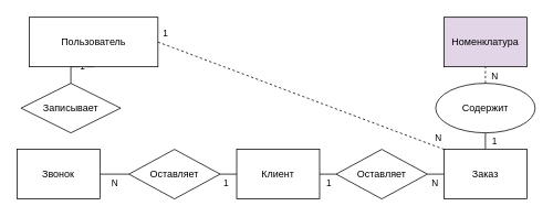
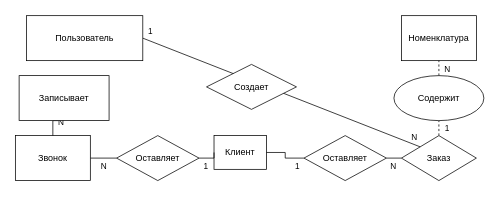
  <mxCell id="0" />
  <mxCell id="1" parent="0" />
- <mxCell id="2" value="Клиент" style="rounded=0;whiteSpace=wrap;html=1;" vertex="1" parent="1"><mxGeometry x="285" y="180" width="100" height="60" as="geometry" /></mxCell>
+ <mxCell id="2" value="Клиент" style="rounded=0;whiteSpace=wrap;html=1;" vertex="1" parent="1"><mxGeometry x="285" y="180" width="70" height="45" as="geometry" /></mxCell>
  <mxCell id="3" style="edgeStyle=orthogonalEdgeStyle;rounded=0;orthogonalLoop=1;jettySize=auto;html=1;exitX=1;exitY=0.5;exitDx=0;exitDy=0;entryX=0;entryY=0.5;entryDx=0;entryDy=0;endArrow=none;startFill=0;" edge="1" parent="1" source="5" target="24"><mxGeometry relative="1" as="geometry" /></mxCell>
  <mxCell id="4" value="N" style="edgeLabel;html=1;align=center;verticalAlign=middle;resizable=0;points=[];" vertex="1" connectable="0" parent="3"><mxGeometry x="-0.033" y="2" relative="1" as="geometry"><mxPoint y="12" as="offset" /></mxGeometry></mxCell>
  <mxCell id="5" value="Звонок" style="rounded=0;whiteSpace=wrap;html=1;" vertex="1" parent="1"><mxGeometry x="20" y="180" width="100" height="60" as="geometry" /></mxCell>
  <mxCell id="6" style="edgeStyle=orthogonalEdgeStyle;rounded=0;orthogonalLoop=1;jettySize=auto;html=1;exitX=0;exitY=0.5;exitDx=0;exitDy=0;entryX=1;entryY=0.5;entryDx=0;entryDy=0;endArrow=none;startFill=0;" edge="1" parent="1" source="11" target="26"><mxGeometry relative="1" as="geometry" /></mxCell>
  <mxCell id="7" value="1" style="edgeLabel;html=1;align=center;verticalAlign=middle;resizable=0;points=[];" vertex="1" connectable="0" parent="6"><mxGeometry x="0.1" y="2" relative="1" as="geometry"><mxPoint x="-129" y="8" as="offset" /></mxGeometry></mxCell>
  <mxCell id="8" value="N" style="edgeLabel;html=1;align=center;verticalAlign=middle;resizable=0;points=[];" vertex="1" connectable="0" parent="6"><mxGeometry x="0.167" y="-3" relative="1" as="geometry"><mxPoint y="13" as="offset" /></mxGeometry></mxCell>
- <mxCell id="9" style="edgeStyle=orthogonalEdgeStyle;rounded=0;orthogonalLoop=1;jettySize=auto;html=1;exitX=0.5;exitY=0;exitDx=0;exitDy=0;entryX=0.5;entryY=1;entryDx=0;entryDy=0;endArrow=none;startFill=0;" edge="1" parent="1" source="11" target="29"><mxGeometry relative="1" as="geometry" /></mxCell>
+ <mxCell id="9" style="edgeStyle=orthogonalEdgeStyle;rounded=0;orthogonalLoop=1;jettySize=auto;html=1;exitX=0.5;exitY=0;exitDx=0;exitDy=0;entryX=0.5;entryY=1;entryDx=0;entryDy=0;endArrow=none;startFill=0;dashed=1;" edge="1" parent="1" source="11" target="29"><mxGeometry relative="1" as="geometry" /></mxCell>
  <mxCell id="10" value="1" style="edgeLabel;html=1;align=center;verticalAlign=middle;resizable=0;points=[];" vertex="1" connectable="0" parent="9"><mxGeometry x="-0.033" y="2" relative="1" as="geometry"><mxPoint x="12" as="offset" /></mxGeometry></mxCell>
- <mxCell id="11" value="Заказ" style="rounded=0;whiteSpace=wrap;html=1;" vertex="1" parent="1"><mxGeometry x="535" y="180" width="100" height="60" as="geometry" /></mxCell>
- <mxCell id="12" style="edgeStyle=orthogonalEdgeStyle;rounded=0;orthogonalLoop=1;jettySize=auto;html=1;exitX=0.5;exitY=1;exitDx=0;exitDy=0;entryX=0.5;entryY=0;entryDx=0;entryDy=0;endArrow=none;startFill=0;" edge="1" parent="1" source="17" target="20"><mxGeometry relative="1" as="geometry" /></mxCell>
- <mxCell id="13" value="1" style="edgeLabel;html=1;align=center;verticalAlign=middle;resizable=0;points=[];" vertex="1" connectable="0" parent="12"><mxGeometry x="0.1" y="-2" relative="1" as="geometry"><mxPoint x="12" as="offset" /></mxGeometry></mxCell>
- <mxCell id="14" style="rounded=0;orthogonalLoop=1;jettySize=auto;html=1;exitX=1;exitY=0.5;exitDx=0;exitDy=0;entryX=0;entryY=0;entryDx=0;entryDy=0;endArrow=none;startFill=0;dashed=1;" edge="1" parent="1" source="17" target="11"><mxGeometry relative="1" as="geometry" /></mxCell>
+ <mxCell id="11" value="Заказ" style="rhombus;whiteSpace=wrap;html=1;" vertex="1" parent="1"><mxGeometry x="535" y="180" width="100" height="60" as="geometry" /></mxCell>
+ <mxCell id="14" style="rounded=0;orthogonalLoop=1;jettySize=auto;html=1;exitX=1;exitY=0.5;exitDx=0;exitDy=0;entryX=0;entryY=0;entryDx=0;entryDy=0;endArrow=none;startFill=0;" edge="1" parent="1" source="17" target="11"><mxGeometry relative="1" as="geometry" /></mxCell>
  <mxCell id="15" value="1" style="edgeLabel;html=1;align=center;verticalAlign=middle;resizable=0;points=[];" vertex="1" connectable="0" parent="14"><mxGeometry x="-0.939" relative="1" as="geometry"><mxPoint x="-2" y="-14" as="offset" /></mxGeometry></mxCell>
  <mxCell id="16" value="N" style="edgeLabel;html=1;align=center;verticalAlign=middle;resizable=0;points=[];" vertex="1" connectable="0" parent="14"><mxGeometry x="0.919" y="2" relative="1" as="geometry"><mxPoint x="6" y="-6" as="offset" /></mxGeometry></mxCell>
  <mxCell id="17" value="Пользователь" style="rounded=0;whiteSpace=wrap;html=1;" vertex="1" parent="1"><mxGeometry x="35" y="20" width="155" height="60" as="geometry" /></mxCell>
- <mxCell id="20" value="Записывает" style="rhombus;whiteSpace=wrap;html=1;" vertex="1" parent="1"><mxGeometry x="25" y="100" width="120" height="60" as="geometry" /></mxCell>
- <mxCell id="21" value="Номенклатура" style="rounded=0;whiteSpace=wrap;html=1;fillColor=#e1d5e7;" vertex="1" parent="1"><mxGeometry x="535" y="20" width="100" height="60" as="geometry" /></mxCell>
+ <mxCell id="18" style="edgeStyle=orthogonalEdgeStyle;rounded=0;orthogonalLoop=1;jettySize=auto;html=1;exitX=0.5;exitY=1;exitDx=0;exitDy=0;entryX=0.5;entryY=0;entryDx=0;entryDy=0;endArrow=none;startFill=0;" edge="1" parent="1" source="20" target="5"><mxGeometry relative="1" as="geometry" /></mxCell>
+ <mxCell id="19" value="N" style="edgeLabel;html=1;align=center;verticalAlign=middle;resizable=0;points=[];" vertex="1" connectable="0" parent="18"><mxGeometry x="-0.1" relative="1" as="geometry"><mxPoint x="10" as="offset" /></mxGeometry></mxCell>
+ <mxCell id="20" value="Записывает" style="whiteSpace=wrap;html=1;rounded=0;" vertex="1" parent="1"><mxGeometry x="25" y="100" width="120" height="60" as="geometry" /></mxCell>
+ <mxCell id="21" value="Номенклатура" style="rounded=0;whiteSpace=wrap;html=1;" vertex="1" parent="1"><mxGeometry x="535" y="20" width="100" height="60" as="geometry" /></mxCell>
  <mxCell id="22" style="edgeStyle=orthogonalEdgeStyle;rounded=0;orthogonalLoop=1;jettySize=auto;html=1;exitX=1;exitY=0.5;exitDx=0;exitDy=0;entryX=0;entryY=0.5;entryDx=0;entryDy=0;endArrow=none;startFill=0;" edge="1" parent="1" source="24" target="2"><mxGeometry relative="1" as="geometry" /></mxCell>
  <mxCell id="23" value="1" style="edgeLabel;html=1;align=center;verticalAlign=middle;resizable=0;points=[];" vertex="1" connectable="0" parent="22"><mxGeometry x="-0.433" y="1" relative="1" as="geometry"><mxPoint y="11" as="offset" /></mxGeometry></mxCell>
  <mxCell id="24" value="Оставляет" style="rhombus;whiteSpace=wrap;html=1;" vertex="1" parent="1"><mxGeometry x="155" y="180" width="110" height="60" as="geometry" /></mxCell>
  <mxCell id="25" style="edgeStyle=orthogonalEdgeStyle;rounded=0;orthogonalLoop=1;jettySize=auto;html=1;exitX=0;exitY=0.5;exitDx=0;exitDy=0;entryX=1;entryY=0.5;entryDx=0;entryDy=0;endArrow=none;startFill=0;" edge="1" parent="1" source="26" target="2"><mxGeometry relative="1" as="geometry" /></mxCell>
  <mxCell id="26" value="Оставляет" style="rhombus;whiteSpace=wrap;html=1;" vertex="1" parent="1"><mxGeometry x="405" y="180" width="110" height="60" as="geometry" /></mxCell>
  <mxCell id="27" style="edgeStyle=orthogonalEdgeStyle;rounded=0;orthogonalLoop=1;jettySize=auto;html=1;exitX=0.5;exitY=0;exitDx=0;exitDy=0;entryX=0.5;entryY=1;entryDx=0;entryDy=0;endArrow=none;startFill=0;dashed=1;" edge="1" parent="1" source="29" target="21"><mxGeometry relative="1" as="geometry" /></mxCell>
  <mxCell id="28" value="N" style="edgeLabel;html=1;align=center;verticalAlign=middle;resizable=0;points=[];" vertex="1" connectable="0" parent="27"><mxGeometry x="0.7" y="-1" relative="1" as="geometry"><mxPoint x="9" y="7" as="offset" /></mxGeometry></mxCell>
  <mxCell id="29" value="Содержит" style="ellipse;whiteSpace=wrap;html=1;" vertex="1" parent="1"><mxGeometry x="525" y="100" width="120" height="60" as="geometry" /></mxCell>
+ <mxCell id="30" value="Создает" style="rhombus;whiteSpace=wrap;html=1;" vertex="1" parent="1"><mxGeometry x="275" y="85" width="120" height="60" as="geometry" /></mxCell>
